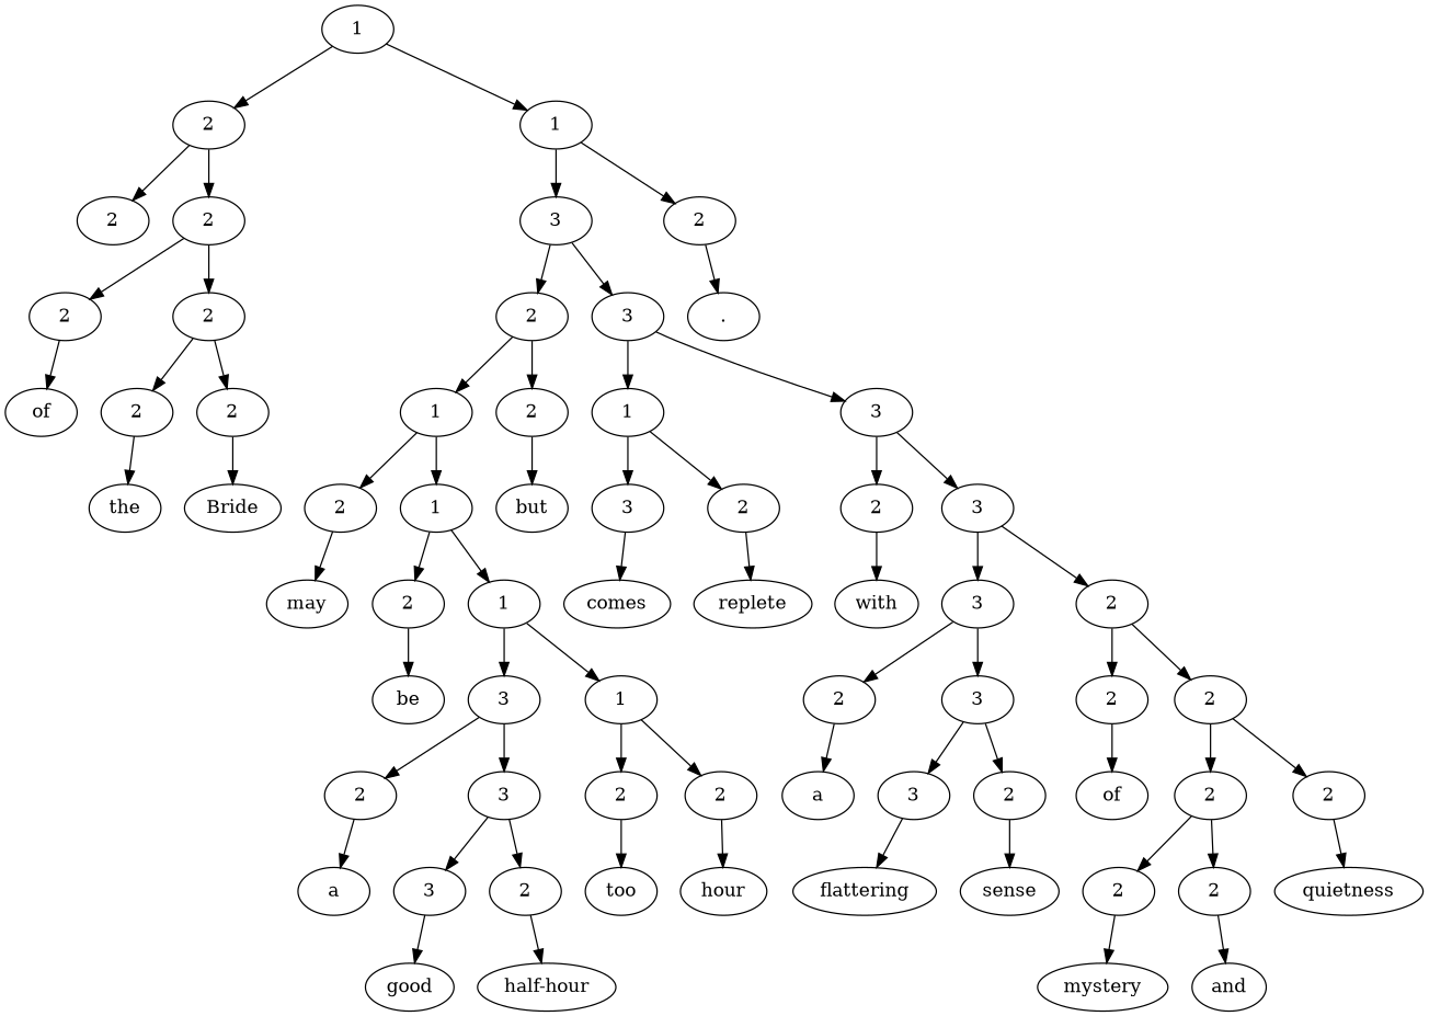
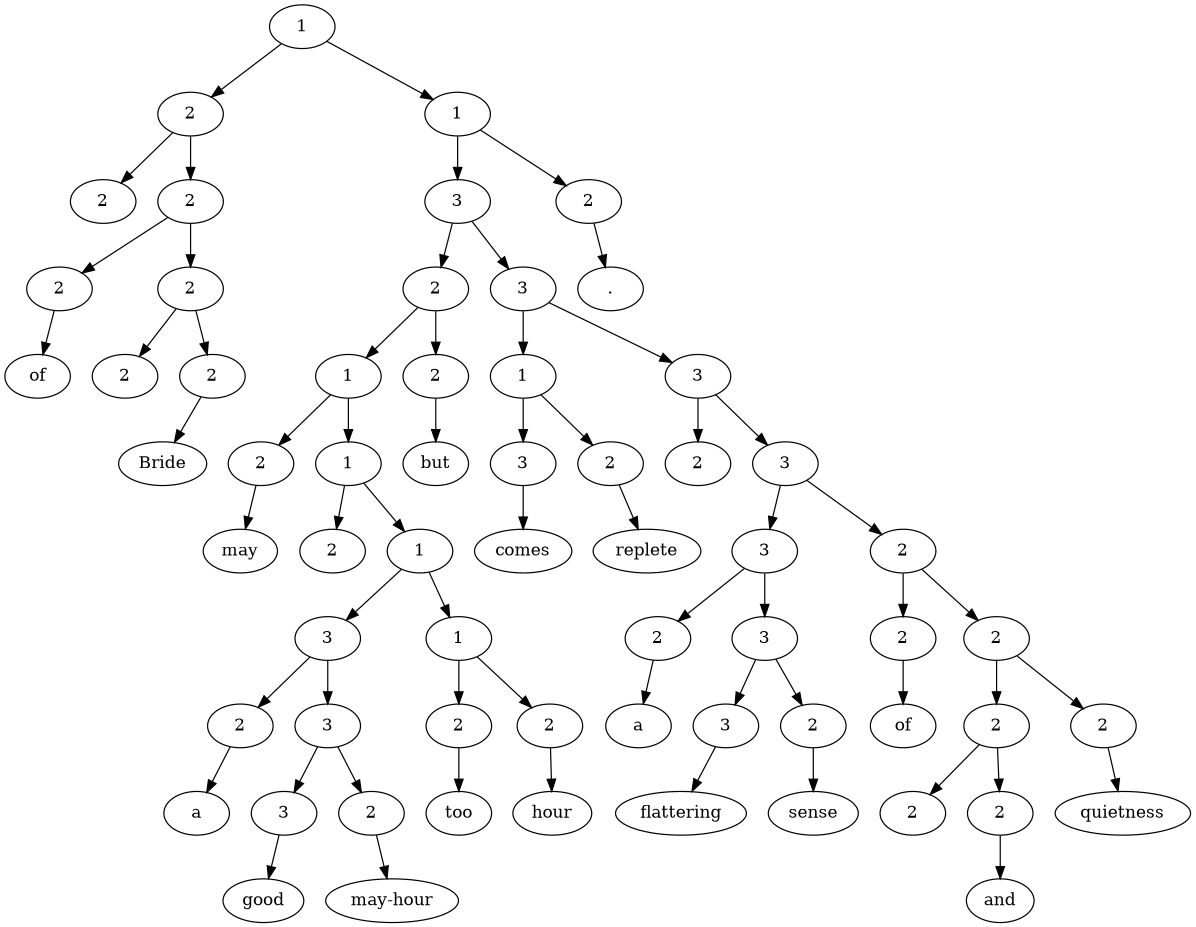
  digraph {
    n1 [label=1]
    n2 [label=2]
    n3 [label=1]
    n4 [label=2]
    n5 [label=2]
    n6 [label=3]
    n7 [label=2]
    n8 [label=2]
    n9 [label=2]
    n10 [label=2]
    n11 [label=3]
    n12 [label="."]
    n13 [label=of]
    n14 [label=2]
    n15 [label=2]
    n16 [label=1]
    n17 [label=2]
    n18 [label=1]
    n19 [label=3]
-   n20 [label=the]
    n21 [label=Bride]
    n22 [label=2]
    n23 [label=1]
    n24 [label=but]
    n25 [label=3]
    n26 [label=2]
    n27 [label=2]
    n28 [label=3]
    n29 [label=may]
    n30 [label=2]
    n31 [label=1]
    n32 [label=comes]
    n33 [label=replete]
-   n34 [label=with]
    n35 [label=3]
    n36 [label=2]
-   n37 [label=be]
    n38 [label=3]
    n39 [label=1]
    n40 [label=2]
    n41 [label=3]
    n42 [label=2]
    n43 [label=2]
    n44 [label=2]
    n45 [label=3]
    n46 [label=2]
    n47 [label=2]
    n48 [label=a]
    n49 [label=3]
    n50 [label=2]
    n51 [label=of]
    n52 [label=2]
    n53 [label=2]
    n54 [label=a]
    n55 [label=3]
    n56 [label=2]
    n57 [label=too]
    n58 [label=hour]
    n59 [label=flattering]
    n60 [label=sense]
    n61 [label=2]
    n62 [label=2]
    n63 [label=quietness]
    n64 [label=good]
-   n65 [label="half-hour"]
-   n66 [label=mystery]
+   n65 [label="may-hour"]
    n67 [label=and]
    n1 -> n2
    n1 -> n3
    n2 -> n4
    n2 -> n5
    n3 -> n6
    n3 -> n7
    n5 -> n8
    n5 -> n9
    n6 -> n10
    n6 -> n11
    n7 -> n12
    n8 -> n13
    n9 -> n14
    n9 -> n15
    n10 -> n16
    n10 -> n17
    n11 -> n18
    n11 -> n19
-   n14 -> n20
    n15 -> n21
    n16 -> n22
    n16 -> n23
    n17 -> n24
    n18 -> n25
    n18 -> n26
    n19 -> n27
    n19 -> n28
    n22 -> n29
    n23 -> n30
    n23 -> n31
    n25 -> n32
    n26 -> n33
-   n27 -> n34
    n28 -> n35
    n28 -> n36
-   n30 -> n37
    n31 -> n38
    n31 -> n39
    n35 -> n40
    n35 -> n41
    n36 -> n42
    n36 -> n43
    n38 -> n44
    n38 -> n45
    n39 -> n46
    n39 -> n47
    n40 -> n48
    n41 -> n49
    n41 -> n50
    n42 -> n51
    n43 -> n52
    n43 -> n53
    n44 -> n54
    n45 -> n55
    n45 -> n56
    n46 -> n57
    n47 -> n58
    n49 -> n59
    n50 -> n60
    n52 -> n61
    n52 -> n62
    n53 -> n63
    n55 -> n64
    n56 -> n65
-   n61 -> n66
    n62 -> n67
  }
